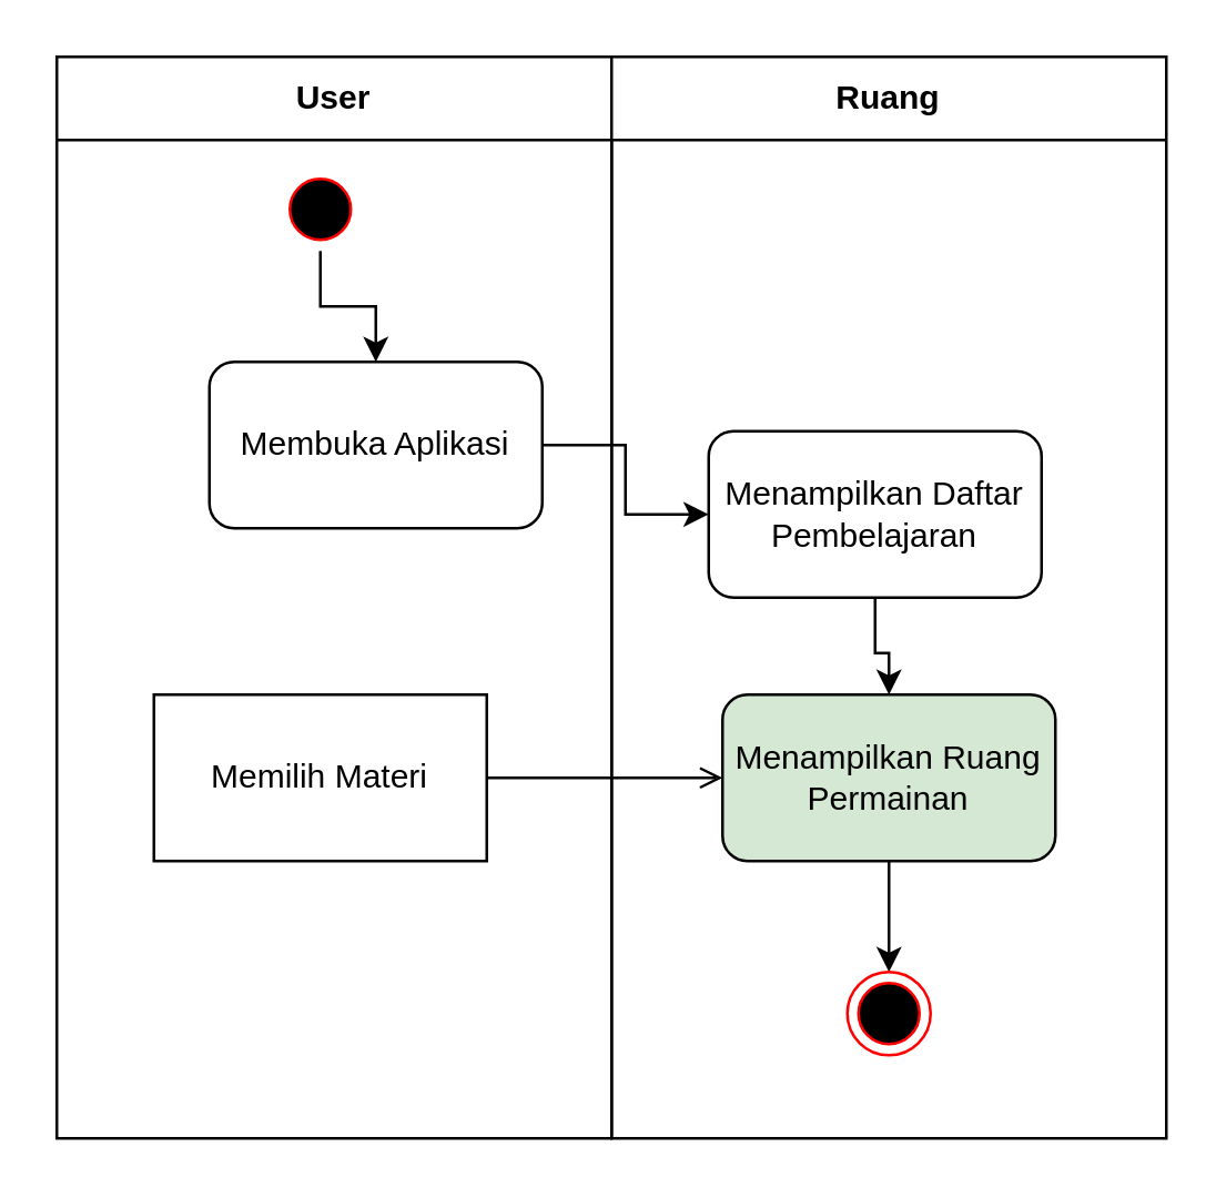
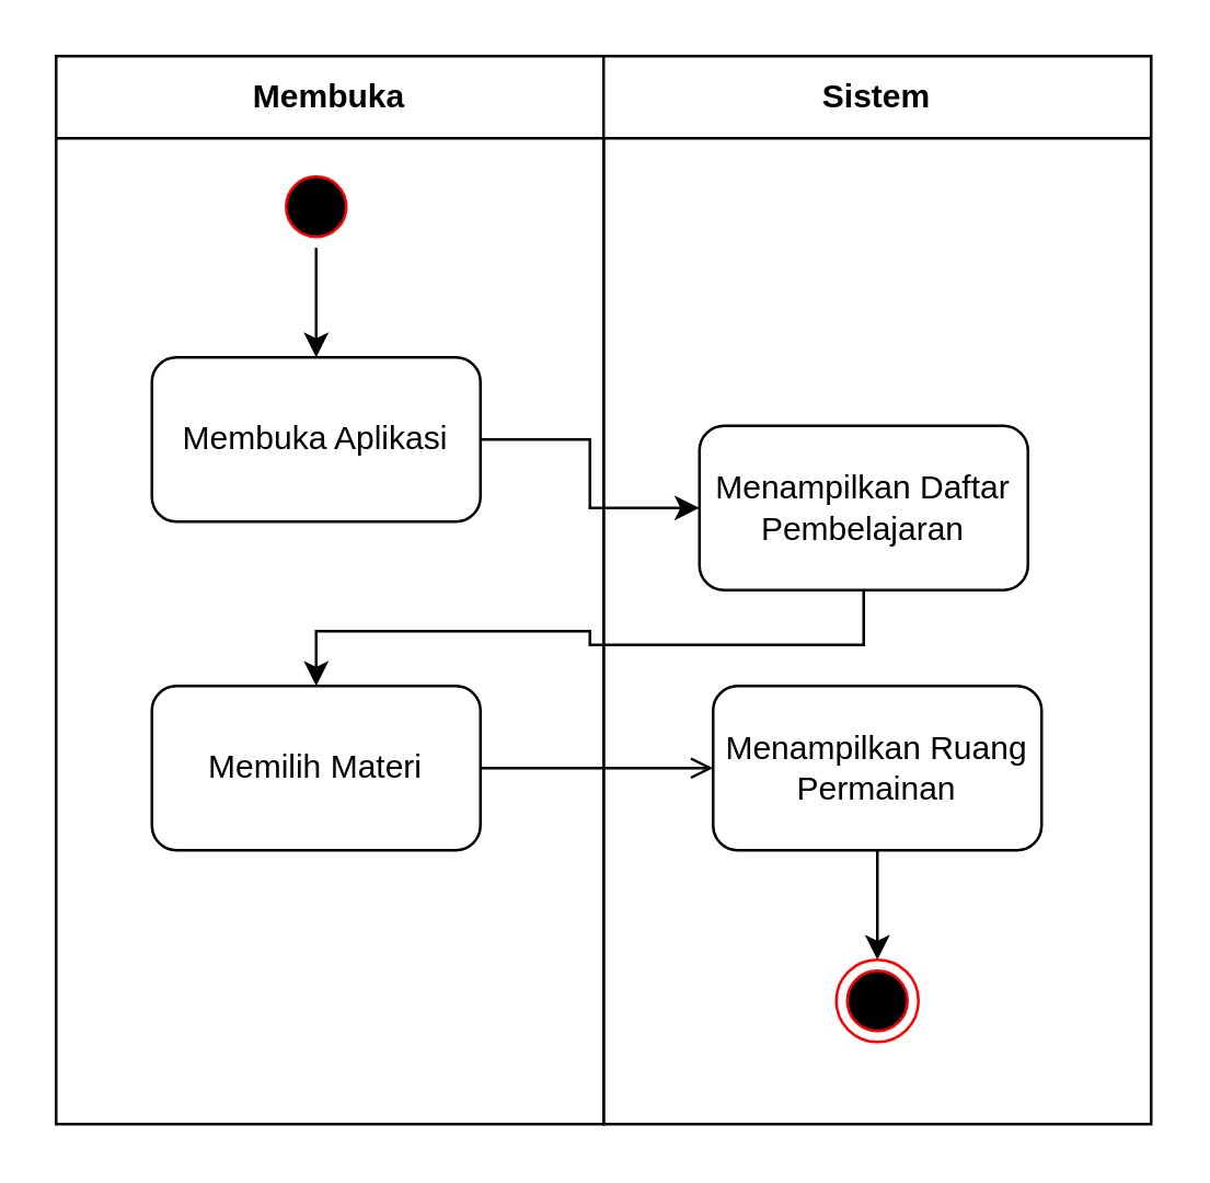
  <mxCell id="0" />
  <mxCell id="1" parent="0" />
- <mxCell id="2" value="User" style="swimlane;whiteSpace=wrap;html=1;startSize=30;" vertex="1" parent="1"><mxGeometry x="20" y="20" width="200" height="390" as="geometry" /></mxCell>
+ <mxCell id="2" value="Membuka" style="swimlane;whiteSpace=wrap;html=1;startSize=30;" vertex="1" parent="1"><mxGeometry x="20" y="20" width="200" height="390" as="geometry" /></mxCell>
  <mxCell id="3" style="edgeStyle=orthogonalEdgeStyle;rounded=0;orthogonalLoop=1;jettySize=auto;html=1;entryX=0.5;entryY=0;entryDx=0;entryDy=0;" edge="1" parent="2" source="4" target="5"><mxGeometry relative="1" as="geometry" /></mxCell>
  <mxCell id="4" value="" style="ellipse;html=1;shape=startState;fillColor=#000000;strokeColor=#ff0000;" vertex="1" parent="2"><mxGeometry x="80" y="40" width="30" height="30" as="geometry" /></mxCell>
- <mxCell id="5" value="Membuka Aplikasi" style="rounded=1;whiteSpace=wrap;html=1;" vertex="1" parent="2"><mxGeometry x="55" y="110" width="120" height="60" as="geometry" /></mxCell>
- <mxCell id="6" value="Memilih Materi" style="whiteSpace=wrap;html=1;rounded=0;" vertex="1" parent="2"><mxGeometry x="35" y="230" width="120" height="60" as="geometry" /></mxCell>
- <mxCell id="7" value="Ruang" style="swimlane;whiteSpace=wrap;html=1;startSize=30;" vertex="1" parent="1"><mxGeometry x="220" y="20" width="200" height="390" as="geometry" /></mxCell>
+ <mxCell id="5" value="Membuka Aplikasi" style="rounded=1;whiteSpace=wrap;html=1;" vertex="1" parent="2"><mxGeometry x="35" y="110" width="120" height="60" as="geometry" /></mxCell>
+ <mxCell id="6" value="Memilih Materi" style="whiteSpace=wrap;html=1;rounded=1;" vertex="1" parent="2"><mxGeometry x="35" y="230" width="120" height="60" as="geometry" /></mxCell>
+ <mxCell id="7" value="Sistem" style="swimlane;whiteSpace=wrap;html=1;startSize=30;" vertex="1" parent="1"><mxGeometry x="220" y="20" width="200" height="390" as="geometry" /></mxCell>
  <mxCell id="8" value="Menampilkan Daftar Pembelajaran" style="whiteSpace=wrap;html=1;rounded=1;" vertex="1" parent="7"><mxGeometry x="35" y="135" width="120" height="60" as="geometry" /></mxCell>
  <mxCell id="9" value="" style="edgeStyle=orthogonalEdgeStyle;rounded=0;orthogonalLoop=1;jettySize=auto;html=1;exitX=1;exitY=0.5;exitDx=0;exitDy=0;" edge="1" parent="7" source="5" target="8"><mxGeometry relative="1" as="geometry"><mxPoint x="-30" y="130.029" as="sourcePoint" /></mxGeometry></mxCell>
  <mxCell id="10" style="edgeStyle=orthogonalEdgeStyle;rounded=0;orthogonalLoop=1;jettySize=auto;html=1;entryX=0.5;entryY=0;entryDx=0;entryDy=0;" edge="1" parent="7" source="11" target="12"><mxGeometry relative="1" as="geometry" /></mxCell>
- <mxCell id="11" value="Menampilkan Ruang Permainan" style="whiteSpace=wrap;html=1;rounded=1;fillColor=#d5e8d4;" vertex="1" parent="7"><mxGeometry x="40" y="230" width="120" height="60" as="geometry" /></mxCell>
+ <mxCell id="11" value="Menampilkan Ruang Permainan" style="whiteSpace=wrap;html=1;rounded=1;" vertex="1" parent="7"><mxGeometry x="40" y="230" width="120" height="60" as="geometry" /></mxCell>
  <mxCell id="12" value="" style="ellipse;html=1;shape=endState;fillColor=#000000;strokeColor=#ff0000;" vertex="1" parent="7"><mxGeometry x="85" y="330" width="30" height="30" as="geometry" /></mxCell>
- <mxCell id="13" value="" style="edgeStyle=orthogonalEdgeStyle;rounded=0;orthogonalLoop=1;jettySize=auto;html=1;exitX=0.5;exitY=1;exitDx=0;exitDy=0;" edge="1" parent="1" source="8" target="11"><mxGeometry relative="1" as="geometry" /></mxCell>
+ <mxCell id="13" value="" style="edgeStyle=orthogonalEdgeStyle;rounded=0;orthogonalLoop=1;jettySize=auto;html=1;exitX=0.5;exitY=1;exitDx=0;exitDy=0;" edge="1" parent="1" source="8" target="6"><mxGeometry relative="1" as="geometry" /></mxCell>
  <mxCell id="14" value="" style="edgeStyle=orthogonalEdgeStyle;rounded=0;orthogonalLoop=1;jettySize=auto;html=1;exitX=1;exitY=0.5;exitDx=0;exitDy=0;endArrow=open;" edge="1" parent="1" source="6" target="11"><mxGeometry relative="1" as="geometry"><mxPoint x="175" y="270.029" as="sourcePoint" /></mxGeometry></mxCell>
